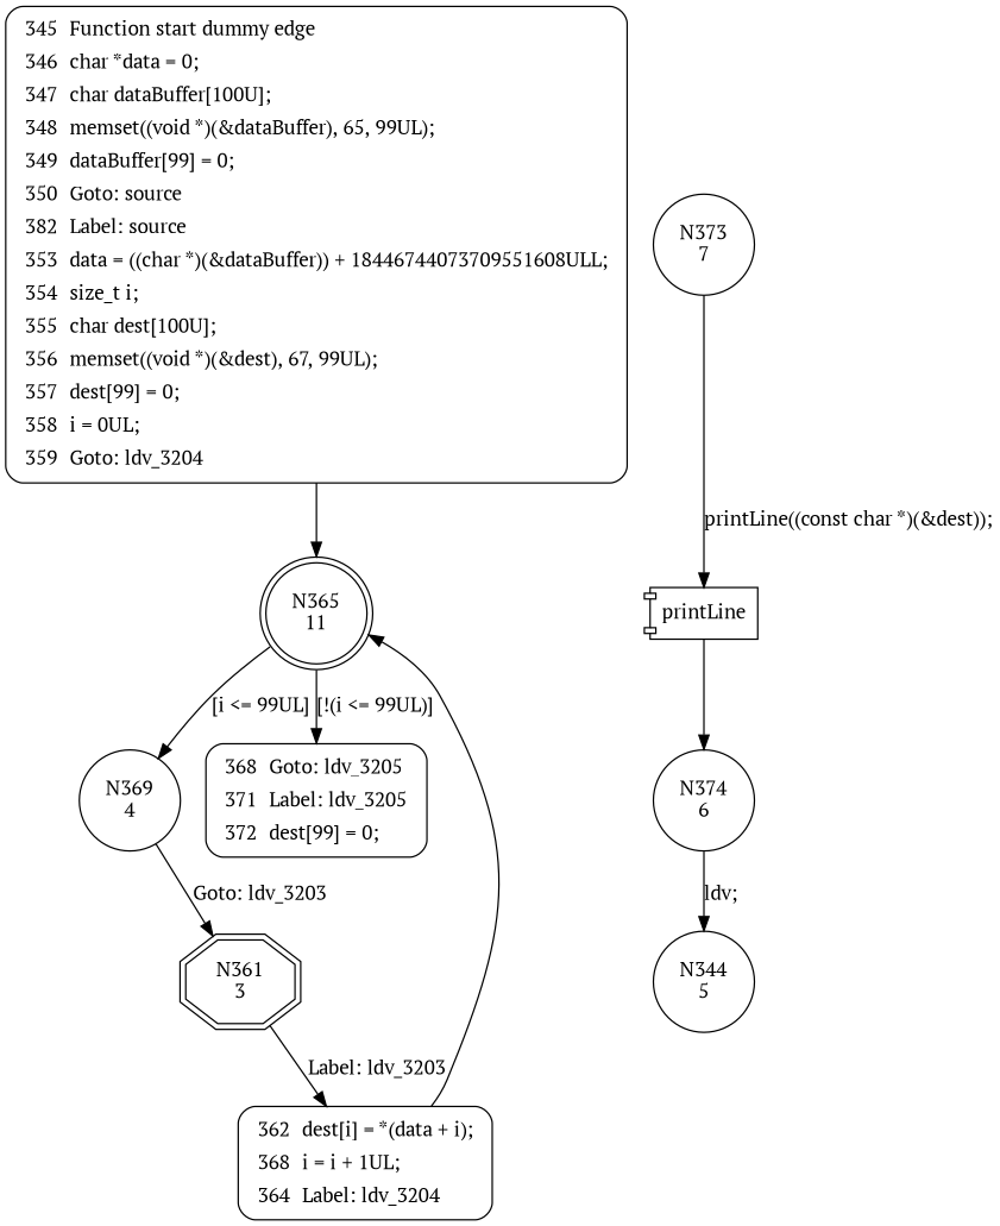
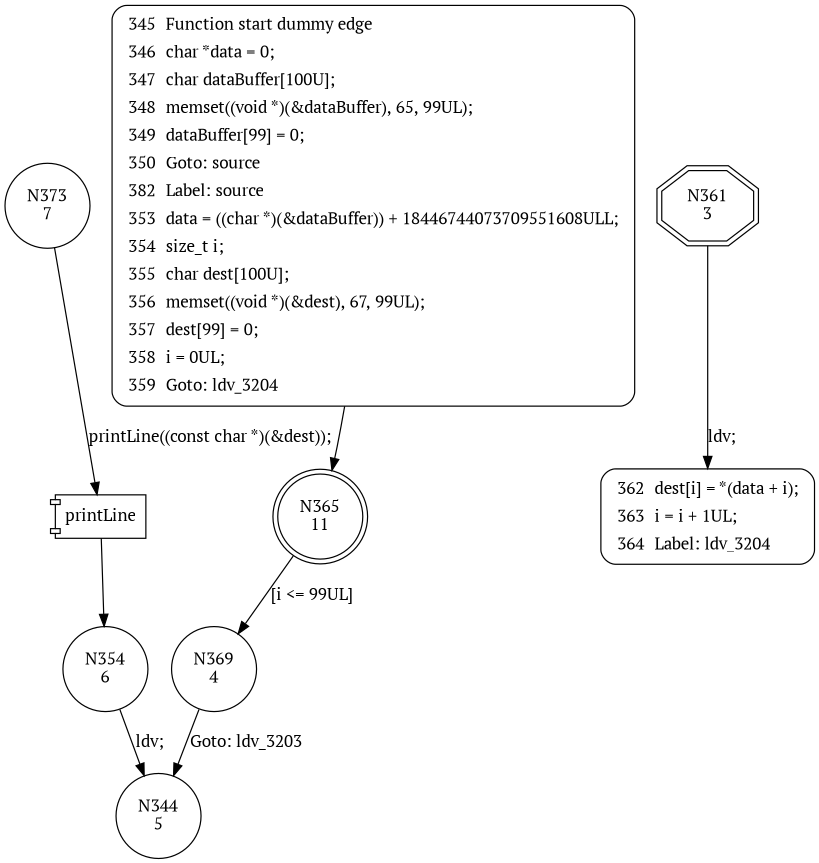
  digraph {
    fontname="PT Serif"
    node [fontname="PT Serif" shape=circle]
    edge [fontname="PT Serif"]
    n1 [label="N365\n11" shape=doublecircle]
    n2 [label="N369\n4"]
-   n3 [fillcolor=white label=<<table border="0" cellborder="0" cellpadding="3" bgcolor="white"><tr><td align="right">368</td><td align="left">Goto: ldv_3205</td></tr><tr><td align="right">371</td><td align="left">Label: ldv_3205</td></tr><tr><td align="right">372</td><td align="left">dest[99] = 0;</td></tr></table>> penwidth=1 shape=Mrecord style="filled,bold"]
    n4 [label="N361\n3" shape=doubleoctagon]
-   n5 [fillcolor=white label=<<table border="0" cellborder="0" cellpadding="3" bgcolor="white"><tr><td align="right">362</td><td align="left">dest[i] = *(data + i);</td></tr><tr><td align="right">368</td><td align="left">i = i + 1UL;</td></tr><tr><td align="right">364</td><td align="left">Label: ldv_3204</td></tr></table>> penwidth=1 shape=Mrecord style="filled,bold"]
+   n5 [fillcolor=white label=<<table border="0" cellborder="0" cellpadding="3" bgcolor="white"><tr><td align="right">362</td><td align="left">dest[i] = *(data + i);</td></tr><tr><td align="right">363</td><td align="left">i = i + 1UL;</td></tr><tr><td align="right">364</td><td align="left">Label: ldv_3204</td></tr></table>> penwidth=1 shape=Mrecord style="filled,bold"]
    n6 [label="N373\n7"]
    n7 [label=printLine shape=component]
-   n8 [label="N374\n6"]
+   n8 [label="N354\n6"]
    n9 [label="N344\n5"]
    n10 [fillcolor=white label=<<table border="0" cellborder="0" cellpadding="3" bgcolor="white"><tr><td align="right">345</td><td align="left">Function start dummy edge</td></tr><tr><td align="right">346</td><td align="left">char *data = 0;</td></tr><tr><td align="right">347</td><td align="left">char dataBuffer[100U];</td></tr><tr><td align="right">348</td><td align="left">memset((void *)(&amp;dataBuffer), 65, 99UL);</td></tr><tr><td align="right">349</td><td align="left">dataBuffer[99] = 0;</td></tr><tr><td align="right">350</td><td align="left">Goto: source</td></tr><tr><td align="right">382</td><td align="left">Label: source</td></tr><tr><td align="right">353</td><td align="left">data = ((char *)(&amp;dataBuffer)) + 18446744073709551608ULL;</td></tr><tr><td align="right">354</td><td align="left">size_t i;</td></tr><tr><td align="right">355</td><td align="left">char dest[100U];</td></tr><tr><td align="right">356</td><td align="left">memset((void *)(&amp;dest), 67, 99UL);</td></tr><tr><td align="right">357</td><td align="left">dest[99] = 0;</td></tr><tr><td align="right">358</td><td align="left">i = 0UL;</td></tr><tr><td align="right">359</td><td align="left">Goto: ldv_3204</td></tr></table>> penwidth=1 shape=Mrecord style="filled,bold"]
    n1 -> n2 [label="[i <= 99UL]"]
-   n1 -> n3 [label="[!(i <= 99UL)]"]
-   n2 -> n4 [label="Goto: ldv_3203"]
-   n4 -> n5 [label="Label: ldv_3203"]
-   n5 -> n1
+   n2 -> n9 [label="Goto: ldv_3203"]
+   n4 -> n5 [label="ldv;"]
    n6 -> n7 [label="printLine((const char *)(&dest));"]
    n7 -> n8
    n8 -> n9 [label="ldv;"]
    n10 -> n1
  }
